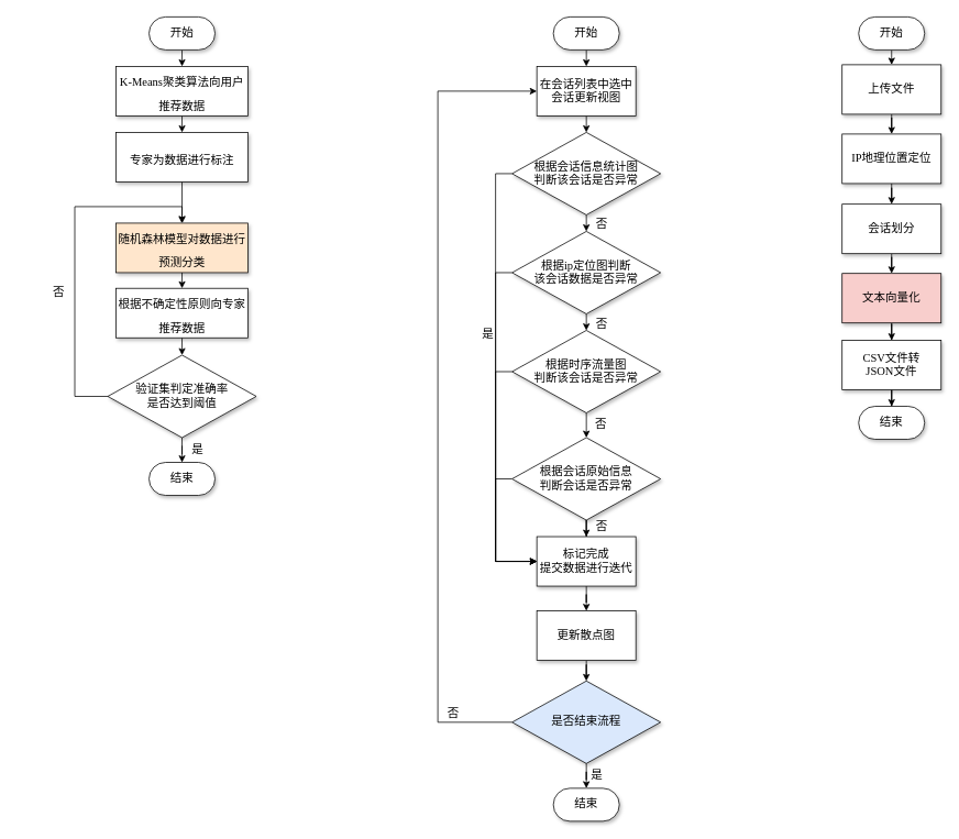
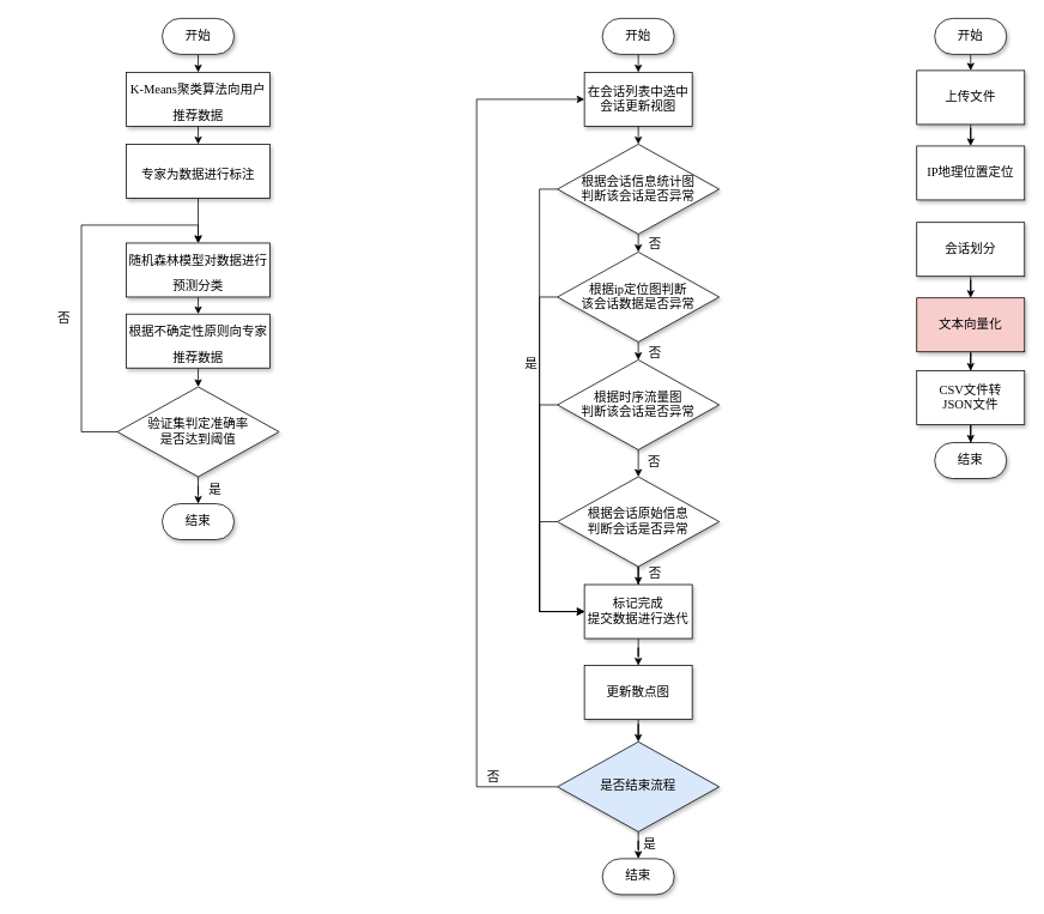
  <mxCell id="0" />
  <mxCell id="1" parent="0" />
  <mxCell id="2" style="edgeStyle=orthogonalEdgeStyle;rounded=0;orthogonalLoop=1;jettySize=auto;html=1;exitX=0.5;exitY=1;exitDx=0;exitDy=0;entryX=0.5;entryY=0;entryDx=0;entryDy=0;fontFamily=Times New Roman;fontSize=14;" parent="1" source="3" target="5" edge="1"><mxGeometry relative="1" as="geometry" /></mxCell>
  <mxCell id="3" value="&lt;font style=&quot;font-size: 14px;&quot;&gt;&lt;span style=&quot;&quot;&gt;开始&lt;/span&gt;&lt;/font&gt;" style="rounded=1;whiteSpace=wrap;html=1;arcSize=50;fontFamily=Times New Roman;fontStyle=0;shadow=1;" parent="1" vertex="1"><mxGeometry x="180" y="20" width="80" height="40" as="geometry" /></mxCell>
  <mxCell id="4" style="edgeStyle=orthogonalEdgeStyle;rounded=0;orthogonalLoop=1;jettySize=auto;html=1;exitX=0.5;exitY=1;exitDx=0;exitDy=0;entryX=0.5;entryY=0;entryDx=0;entryDy=0;fontFamily=Times New Roman;fontSize=14;" parent="1" source="5" target="8" edge="1"><mxGeometry relative="1" as="geometry" /></mxCell>
  <mxCell id="5" value="&lt;font style=&quot;font-size: 14px;&quot;&gt;K-Means聚类算法向用户推荐数据&lt;/font&gt;" style="rounded=0;whiteSpace=wrap;html=1;fontSize=24;fontFamily=Times New Roman;fontStyle=0;shadow=1;" parent="1" vertex="1"><mxGeometry x="140" y="80" width="160" height="60" as="geometry" /></mxCell>
  <mxCell id="6" value="&lt;font style=&quot;font-size: 14px;&quot;&gt;&lt;span style=&quot;&quot;&gt;结束&lt;/span&gt;&lt;/font&gt;" style="rounded=1;whiteSpace=wrap;html=1;arcSize=50;fontFamily=Times New Roman;fontStyle=0;shadow=1;" parent="1" vertex="1"><mxGeometry x="180" y="560" width="80" height="40" as="geometry" /></mxCell>
  <mxCell id="7" style="edgeStyle=orthogonalEdgeStyle;rounded=0;orthogonalLoop=1;jettySize=auto;html=1;exitX=0.5;exitY=1;exitDx=0;exitDy=0;fontFamily=Times New Roman;fontSize=14;" parent="1" source="8" target="10" edge="1"><mxGeometry relative="1" as="geometry" /></mxCell>
  <mxCell id="8" value="&lt;font style=&quot;font-size: 14px;&quot;&gt;专家为数据进行标注&lt;/font&gt;" style="rounded=0;whiteSpace=wrap;html=1;fontSize=24;fontFamily=Times New Roman;fontStyle=0;shadow=1;" parent="1" vertex="1"><mxGeometry x="140" y="160" width="160" height="60" as="geometry" /></mxCell>
  <mxCell id="9" style="edgeStyle=orthogonalEdgeStyle;rounded=0;orthogonalLoop=1;jettySize=auto;html=1;exitX=0.5;exitY=1;exitDx=0;exitDy=0;entryX=0.5;entryY=0;entryDx=0;entryDy=0;fontFamily=Times New Roman;fontSize=14;" parent="1" source="10" target="12" edge="1"><mxGeometry relative="1" as="geometry" /></mxCell>
- <mxCell id="10" value="&lt;font style=&quot;font-size: 14px;&quot;&gt;随机森林模型对数据进行预测分类&lt;br&gt;&lt;/font&gt;" style="rounded=0;whiteSpace=wrap;html=1;fontSize=24;fontFamily=Times New Roman;fontStyle=0;shadow=1;fillColor=#ffe6cc;" parent="1" vertex="1"><mxGeometry x="140" y="270" width="160" height="60" as="geometry" /></mxCell>
+ <mxCell id="10" value="&lt;font style=&quot;font-size: 14px;&quot;&gt;随机森林模型对数据进行预测分类&lt;br&gt;&lt;/font&gt;" style="rounded=0;whiteSpace=wrap;html=1;fontSize=24;fontFamily=Times New Roman;fontStyle=0;shadow=1;" parent="1" vertex="1"><mxGeometry x="140" y="270" width="160" height="60" as="geometry" /></mxCell>
  <mxCell id="11" style="edgeStyle=orthogonalEdgeStyle;rounded=0;orthogonalLoop=1;jettySize=auto;html=1;exitX=0.5;exitY=1;exitDx=0;exitDy=0;entryX=0.5;entryY=0;entryDx=0;entryDy=0;fontFamily=Times New Roman;fontSize=14;" parent="1" source="12" target="15" edge="1"><mxGeometry relative="1" as="geometry" /></mxCell>
  <mxCell id="12" value="&lt;font style=&quot;font-size: 14px;&quot;&gt;根据不确定性原则向专家推荐数据&lt;/font&gt;" style="rounded=0;whiteSpace=wrap;html=1;fontSize=24;fontFamily=Times New Roman;fontStyle=0;shadow=1;" parent="1" vertex="1"><mxGeometry x="140" y="349" width="160" height="60" as="geometry" /></mxCell>
  <mxCell id="13" style="edgeStyle=orthogonalEdgeStyle;rounded=0;orthogonalLoop=1;jettySize=auto;html=1;exitX=0.5;exitY=1;exitDx=0;exitDy=0;fontFamily=Times New Roman;fontSize=14;" parent="1" source="15" target="6" edge="1"><mxGeometry relative="1" as="geometry"><mxPoint x="220" y="530" as="targetPoint" /></mxGeometry></mxCell>
  <mxCell id="14" style="edgeStyle=orthogonalEdgeStyle;rounded=0;orthogonalLoop=1;jettySize=auto;html=1;exitX=0;exitY=0.5;exitDx=0;exitDy=0;fontFamily=Times New Roman;fontSize=14;entryX=0.5;entryY=0;entryDx=0;entryDy=0;" parent="1" source="15" target="10" edge="1"><mxGeometry relative="1" as="geometry"><mxPoint x="80" y="240" as="targetPoint" /><Array as="points"><mxPoint x="90" y="480" /><mxPoint x="90" y="250" /><mxPoint x="220" y="250" /></Array></mxGeometry></mxCell>
  <mxCell id="15" value="验证集判定准确率&lt;br&gt;是否达到阈值" style="rhombus;whiteSpace=wrap;html=1;fontSize=14;fontFamily=Times New Roman;fontStyle=0;shadow=1;" parent="1" vertex="1"><mxGeometry x="130" y="430" width="180" height="100" as="geometry" /></mxCell>
  <mxCell id="16" value="是" style="text;html=1;strokeColor=none;fillColor=none;align=left;verticalAlign=middle;whiteSpace=wrap;rounded=0;shadow=1;fontFamily=Times New Roman;fontSize=14;" parent="1" vertex="1"><mxGeometry x="230" y="530" width="60" height="30" as="geometry" /></mxCell>
  <mxCell id="17" value="否" style="text;html=1;strokeColor=none;fillColor=none;align=right;verticalAlign=middle;whiteSpace=wrap;rounded=0;shadow=1;fontFamily=Times New Roman;fontSize=14;" parent="1" vertex="1"><mxGeometry x="20" y="340" width="60" height="30" as="geometry" /></mxCell>
  <mxCell id="18" style="edgeStyle=orthogonalEdgeStyle;rounded=0;orthogonalLoop=1;jettySize=auto;html=1;exitX=0.5;exitY=1;exitDx=0;exitDy=0;entryX=0.5;entryY=0;entryDx=0;entryDy=0;fontFamily=Times New Roman;fontSize=14;" edge="1" parent="1" source="19" target="21"><mxGeometry relative="1" as="geometry" /></mxCell>
  <mxCell id="19" value="&lt;font style=&quot;font-size: 14px;&quot;&gt;&lt;span style=&quot;&quot;&gt;开始&lt;/span&gt;&lt;/font&gt;" style="rounded=1;whiteSpace=wrap;html=1;arcSize=50;fontFamily=Times New Roman;fontStyle=0;shadow=1;" parent="1" vertex="1"><mxGeometry x="670" y="20" width="80" height="40" as="geometry" /></mxCell>
  <mxCell id="20" style="edgeStyle=orthogonalEdgeStyle;rounded=0;orthogonalLoop=1;jettySize=auto;html=1;exitX=0.5;exitY=1;exitDx=0;exitDy=0;entryX=0.5;entryY=0;entryDx=0;entryDy=0;fontFamily=Times New Roman;fontSize=14;" edge="1" parent="1" source="21" target="24"><mxGeometry relative="1" as="geometry" /></mxCell>
  <mxCell id="21" value="在会话列表中选中会话更新视图" style="rounded=0;whiteSpace=wrap;html=1;shadow=1;fontFamily=Times New Roman;fontSize=14;" vertex="1" parent="1"><mxGeometry x="650" y="80" width="120" height="60" as="geometry" /></mxCell>
  <mxCell id="22" style="edgeStyle=orthogonalEdgeStyle;rounded=0;orthogonalLoop=1;jettySize=auto;html=1;exitX=0.5;exitY=1;exitDx=0;exitDy=0;entryX=0.5;entryY=0;entryDx=0;entryDy=0;fontFamily=Times New Roman;fontSize=14;" edge="1" parent="1" source="24" target="31"><mxGeometry relative="1" as="geometry" /></mxCell>
  <mxCell id="23" style="edgeStyle=orthogonalEdgeStyle;rounded=0;orthogonalLoop=1;jettySize=auto;html=1;exitX=0;exitY=0.5;exitDx=0;exitDy=0;entryX=0;entryY=0.5;entryDx=0;entryDy=0;fontFamily=Times New Roman;fontSize=14;" edge="1" parent="1" source="24" target="36"><mxGeometry relative="1" as="geometry" /></mxCell>
  <mxCell id="24" value="根据会话信息统计图&lt;br&gt;判断该会话是否异常" style="rhombus;whiteSpace=wrap;html=1;fontSize=14;fontFamily=Times New Roman;fontStyle=0;shadow=1;" vertex="1" parent="1"><mxGeometry x="620" y="160" width="180" height="100" as="geometry" /></mxCell>
  <mxCell id="25" value="&lt;font style=&quot;font-size: 14px;&quot;&gt;&lt;span style=&quot;&quot;&gt;结束&lt;/span&gt;&lt;/font&gt;" style="rounded=1;whiteSpace=wrap;html=1;arcSize=50;fontFamily=Times New Roman;fontStyle=0;shadow=1;" vertex="1" parent="1"><mxGeometry x="670" y="955" width="80" height="40" as="geometry" /></mxCell>
  <mxCell id="26" style="edgeStyle=orthogonalEdgeStyle;rounded=0;orthogonalLoop=1;jettySize=auto;html=1;exitX=0.5;exitY=1;exitDx=0;exitDy=0;entryX=0.5;entryY=0;entryDx=0;entryDy=0;fontFamily=Times New Roman;fontSize=14;" edge="1" parent="1" source="28" target="34"><mxGeometry relative="1" as="geometry" /></mxCell>
  <mxCell id="27" style="edgeStyle=orthogonalEdgeStyle;rounded=0;orthogonalLoop=1;jettySize=auto;html=1;exitX=0;exitY=0.5;exitDx=0;exitDy=0;entryX=0;entryY=0.5;entryDx=0;entryDy=0;fontFamily=Times New Roman;fontSize=14;" edge="1" parent="1" source="28" target="36"><mxGeometry relative="1" as="geometry" /></mxCell>
  <mxCell id="28" value="根据时序流量图&lt;br&gt;判断该会话是否异常" style="rhombus;whiteSpace=wrap;html=1;fontSize=14;fontFamily=Times New Roman;fontStyle=0;shadow=1;" vertex="1" parent="1"><mxGeometry x="620" y="400" width="180" height="100" as="geometry" /></mxCell>
  <mxCell id="29" style="edgeStyle=orthogonalEdgeStyle;rounded=0;orthogonalLoop=1;jettySize=auto;html=1;exitX=0.5;exitY=1;exitDx=0;exitDy=0;entryX=0.5;entryY=0;entryDx=0;entryDy=0;fontFamily=Times New Roman;fontSize=14;" edge="1" parent="1" source="31" target="28"><mxGeometry relative="1" as="geometry" /></mxCell>
  <mxCell id="30" style="edgeStyle=orthogonalEdgeStyle;rounded=0;orthogonalLoop=1;jettySize=auto;html=1;exitX=0;exitY=0.5;exitDx=0;exitDy=0;entryX=0;entryY=0.5;entryDx=0;entryDy=0;fontFamily=Times New Roman;fontSize=14;" edge="1" parent="1" source="31" target="36"><mxGeometry relative="1" as="geometry" /></mxCell>
  <mxCell id="31" value="根据ip定位图判断&lt;br&gt;该会话数据是否异常" style="rhombus;whiteSpace=wrap;html=1;fontSize=14;fontFamily=Times New Roman;fontStyle=0;shadow=1;" vertex="1" parent="1"><mxGeometry x="620" y="280" width="180" height="100" as="geometry" /></mxCell>
  <mxCell id="32" style="edgeStyle=orthogonalEdgeStyle;rounded=0;orthogonalLoop=1;jettySize=auto;html=1;exitX=0.5;exitY=1;exitDx=0;exitDy=0;fontFamily=Times New Roman;fontSize=14;" edge="1" parent="1" source="34" target="36"><mxGeometry relative="1" as="geometry"><mxPoint x="710" y="640" as="targetPoint" /></mxGeometry></mxCell>
  <mxCell id="33" style="edgeStyle=orthogonalEdgeStyle;rounded=0;orthogonalLoop=1;jettySize=auto;html=1;exitX=0;exitY=0.5;exitDx=0;exitDy=0;entryX=0;entryY=0.5;entryDx=0;entryDy=0;fontFamily=Times New Roman;fontSize=14;" edge="1" parent="1" source="34" target="36"><mxGeometry relative="1" as="geometry" /></mxCell>
  <mxCell id="34" value="根据会话原始信息&lt;br&gt;判断会话是否异常" style="rhombus;whiteSpace=wrap;html=1;fontSize=14;fontFamily=Times New Roman;fontStyle=0;shadow=1;" vertex="1" parent="1"><mxGeometry x="620" y="530" width="180" height="100" as="geometry" /></mxCell>
  <mxCell id="35" style="edgeStyle=orthogonalEdgeStyle;rounded=0;orthogonalLoop=1;jettySize=auto;html=1;exitX=0.5;exitY=1;exitDx=0;exitDy=0;fontFamily=Times New Roman;fontSize=14;" edge="1" parent="1" source="36" target="38"><mxGeometry relative="1" as="geometry" /></mxCell>
  <mxCell id="36" value="标记完成&lt;br&gt;提交数据进行迭代" style="rounded=0;whiteSpace=wrap;html=1;shadow=1;fontFamily=Times New Roman;fontSize=14;" vertex="1" parent="1"><mxGeometry x="650" y="650" width="120" height="60" as="geometry" /></mxCell>
  <mxCell id="37" style="edgeStyle=orthogonalEdgeStyle;rounded=0;orthogonalLoop=1;jettySize=auto;html=1;exitX=0.5;exitY=1;exitDx=0;exitDy=0;fontFamily=Times New Roman;fontSize=14;" edge="1" parent="1" source="38" target="41"><mxGeometry relative="1" as="geometry"><mxPoint x="710" y="830" as="targetPoint" /></mxGeometry></mxCell>
  <mxCell id="38" value="更新散点图" style="rounded=0;whiteSpace=wrap;html=1;shadow=1;fontFamily=Times New Roman;fontSize=14;" vertex="1" parent="1"><mxGeometry x="650" y="740" width="120" height="60" as="geometry" /></mxCell>
  <mxCell id="39" style="edgeStyle=orthogonalEdgeStyle;rounded=0;orthogonalLoop=1;jettySize=auto;html=1;exitX=0.5;exitY=1;exitDx=0;exitDy=0;fontFamily=Times New Roman;fontSize=14;" edge="1" parent="1" source="41" target="25"><mxGeometry relative="1" as="geometry" /></mxCell>
  <mxCell id="40" style="edgeStyle=orthogonalEdgeStyle;rounded=0;orthogonalLoop=1;jettySize=auto;html=1;exitX=0;exitY=0.5;exitDx=0;exitDy=0;entryX=0;entryY=0.5;entryDx=0;entryDy=0;fontFamily=Times New Roman;fontSize=14;" edge="1" parent="1" source="41" target="21"><mxGeometry relative="1" as="geometry"><Array as="points"><mxPoint x="530" y="875" /><mxPoint x="530" y="110" /></Array></mxGeometry></mxCell>
  <mxCell id="41" value="是否结束流程" style="rhombus;whiteSpace=wrap;html=1;fontSize=14;fontFamily=Times New Roman;fontStyle=0;shadow=1;fillColor=#dae8fc;" vertex="1" parent="1"><mxGeometry x="620" y="825" width="180" height="100" as="geometry" /></mxCell>
  <mxCell id="42" value="否" style="text;html=1;strokeColor=none;fillColor=none;align=left;verticalAlign=middle;whiteSpace=wrap;rounded=0;shadow=1;fontFamily=Times New Roman;fontSize=14;" vertex="1" parent="1"><mxGeometry x="540" y="850" width="60" height="30" as="geometry" /></mxCell>
  <mxCell id="43" value="是" style="text;html=1;strokeColor=none;fillColor=none;align=left;verticalAlign=middle;whiteSpace=wrap;rounded=0;shadow=1;fontFamily=Times New Roman;fontSize=14;" vertex="1" parent="1"><mxGeometry x="714" y="925" width="60" height="30" as="geometry" /></mxCell>
  <mxCell id="44" value="是" style="text;html=1;strokeColor=none;fillColor=none;align=right;verticalAlign=middle;whiteSpace=wrap;rounded=0;shadow=1;fontFamily=Times New Roman;fontSize=14;" vertex="1" parent="1"><mxGeometry x="540" y="390" width="60" height="30" as="geometry" /></mxCell>
  <mxCell id="45" value="否" style="text;html=1;strokeColor=none;fillColor=none;align=left;verticalAlign=middle;whiteSpace=wrap;rounded=0;shadow=1;fontFamily=Times New Roman;fontSize=14;" vertex="1" parent="1"><mxGeometry x="719" y="500" width="60" height="30" as="geometry" /></mxCell>
  <mxCell id="46" value="否" style="text;html=1;strokeColor=none;fillColor=none;align=left;verticalAlign=middle;whiteSpace=wrap;rounded=0;shadow=1;fontFamily=Times New Roman;fontSize=14;" vertex="1" parent="1"><mxGeometry x="720" y="623" width="60" height="30" as="geometry" /></mxCell>
  <mxCell id="47" value="否" style="text;html=1;strokeColor=none;fillColor=none;align=left;verticalAlign=middle;whiteSpace=wrap;rounded=0;shadow=1;fontFamily=Times New Roman;fontSize=14;" vertex="1" parent="1"><mxGeometry x="720" y="378" width="60" height="30" as="geometry" /></mxCell>
  <mxCell id="48" value="否" style="text;html=1;strokeColor=none;fillColor=none;align=left;verticalAlign=middle;whiteSpace=wrap;rounded=0;shadow=1;fontFamily=Times New Roman;fontSize=14;" vertex="1" parent="1"><mxGeometry x="720" y="257" width="60" height="30" as="geometry" /></mxCell>
  <mxCell id="49" style="edgeStyle=orthogonalEdgeStyle;rounded=0;orthogonalLoop=1;jettySize=auto;html=1;exitX=0.5;exitY=1;exitDx=0;exitDy=0;entryX=0.5;entryY=0;entryDx=0;entryDy=0;fontFamily=Times New Roman;fontSize=14;" edge="1" parent="1" source="50" target="52"><mxGeometry relative="1" as="geometry" /></mxCell>
  <mxCell id="50" value="&lt;font style=&quot;font-size: 14px;&quot;&gt;&lt;span style=&quot;&quot;&gt;开始&lt;/span&gt;&lt;/font&gt;" style="rounded=1;whiteSpace=wrap;html=1;arcSize=50;fontFamily=Times New Roman;fontStyle=0;shadow=1;" vertex="1" parent="1"><mxGeometry x="1040" y="20" width="80" height="40" as="geometry" /></mxCell>
  <mxCell id="51" value="" style="edgeStyle=orthogonalEdgeStyle;rounded=0;orthogonalLoop=1;jettySize=auto;html=1;fontFamily=Times New Roman;fontSize=14;" edge="1" parent="1" source="52" target="54"><mxGeometry relative="1" as="geometry" /></mxCell>
  <mxCell id="52" value="上传文件" style="rounded=0;whiteSpace=wrap;html=1;shadow=1;fontFamily=Times New Roman;fontSize=14;" vertex="1" parent="1"><mxGeometry x="1020" y="78" width="120" height="60" as="geometry" /></mxCell>
- <mxCell id="53" value="" style="edgeStyle=orthogonalEdgeStyle;rounded=0;orthogonalLoop=1;jettySize=auto;html=1;fontFamily=Times New Roman;fontSize=14;" edge="1" parent="1" source="54" target="56"><mxGeometry relative="1" as="geometry" /></mxCell>
  <mxCell id="54" value="IP地理位置定位" style="rounded=0;whiteSpace=wrap;html=1;shadow=1;fontFamily=Times New Roman;fontSize=14;" vertex="1" parent="1"><mxGeometry x="1020" y="162" width="120" height="60" as="geometry" /></mxCell>
  <mxCell id="55" value="" style="edgeStyle=orthogonalEdgeStyle;rounded=0;orthogonalLoop=1;jettySize=auto;html=1;fontFamily=Times New Roman;fontSize=14;" edge="1" parent="1" source="56" target="58"><mxGeometry relative="1" as="geometry" /></mxCell>
  <mxCell id="56" value="会话划分" style="rounded=0;whiteSpace=wrap;html=1;shadow=1;fontFamily=Times New Roman;fontSize=14;" vertex="1" parent="1"><mxGeometry x="1020" y="247" width="120" height="60" as="geometry" /></mxCell>
  <mxCell id="57" value="" style="edgeStyle=orthogonalEdgeStyle;rounded=0;orthogonalLoop=1;jettySize=auto;html=1;fontFamily=Times New Roman;fontSize=14;" edge="1" parent="1" source="58" target="60"><mxGeometry relative="1" as="geometry" /></mxCell>
  <mxCell id="58" value="文本向量化" style="rounded=0;whiteSpace=wrap;html=1;shadow=1;fontFamily=Times New Roman;fontSize=14;fillColor=#f8cecc;" vertex="1" parent="1"><mxGeometry x="1020" y="331" width="120" height="60" as="geometry" /></mxCell>
  <mxCell id="59" value="" style="edgeStyle=orthogonalEdgeStyle;rounded=0;orthogonalLoop=1;jettySize=auto;html=1;fontFamily=Times New Roman;fontSize=14;" edge="1" parent="1" source="60" target="61"><mxGeometry relative="1" as="geometry" /></mxCell>
  <mxCell id="60" value="CSV文件转&lt;br&gt;JSON文件" style="rounded=0;whiteSpace=wrap;html=1;shadow=1;fontFamily=Times New Roman;fontSize=14;" vertex="1" parent="1"><mxGeometry x="1020" y="412" width="120" height="60" as="geometry" /></mxCell>
  <mxCell id="61" value="&lt;font style=&quot;font-size: 14px;&quot;&gt;&lt;span style=&quot;&quot;&gt;结束&lt;/span&gt;&lt;/font&gt;" style="rounded=1;whiteSpace=wrap;html=1;arcSize=50;fontFamily=Times New Roman;fontStyle=0;shadow=1;" vertex="1" parent="1"><mxGeometry x="1040" y="492" width="80" height="40" as="geometry" /></mxCell>
